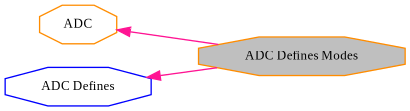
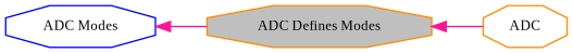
  digraph {
    fontname="Liberation Serif"
    rankdir=LR
    node [color=darkorange fillcolor=white fontname="Liberation Serif" fontsize=10 shape=octagon style=filled]
    edge [color=deeppink dir=back fontname="Liberation Serif" fontsize=10 labelfontname=Helvetica labelfontsize=10 shape=plaintext style=solid]
    n1 [fillcolor=grey75 fontcolor=black height=0.2 label="ADC Defines Modes" width=0.4]
    n2 [height=0.2 label=ADC width=0.4]
-   n3 [color=blue height=0.2 label="ADC Defines" width=0.4]
-   n2 -> n1
+   n3 [color=blue height=0.2 label="ADC Modes" width=0.4]
+   n1 -> n2
    n3 -> n1
  }
